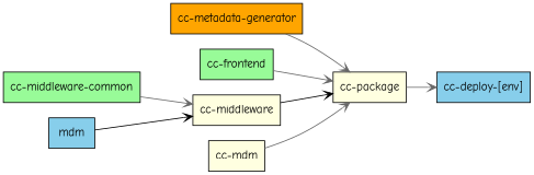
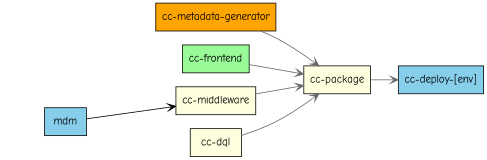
  digraph {
    fontname="Comic Neue"
    rankdir=LR
    node [fillcolor=lightyellow fontname="Comic Neue" shape=box style=filled]
    edge [arrowhead=vee color=gray40 fontname="Comic Neue"]
    n1 [fillcolor=orange label="cc-metadata-generator"]
    n2 [fillcolor=palegreen label="cc-frontend"]
    n3 [label="cc-middleware"]
-   n4 [fillcolor=palegreen label="cc-middleware-common"]
-   n5 [label="cc-mdm"]
+   n5 [label="cc-dql"]
    n6 [label="cc-package"]
    n7 [fillcolor=skyblue label="cc-deploy-[env]"]
    mdm [fillcolor=skyblue]
    subgraph sub_1 {
      n1
      n2
      n3
-     n4
      n5
    }
    subgraph sub_2 {
      n6
      n7
    }
    n1 -> n6
    n2 -> n6
-   n3 -> n6 [color=black]
-   n4 -> n3
+   n3 -> n6
    n5 -> n6
    n6 -> n7
    mdm -> n3 [color=black]
  }
